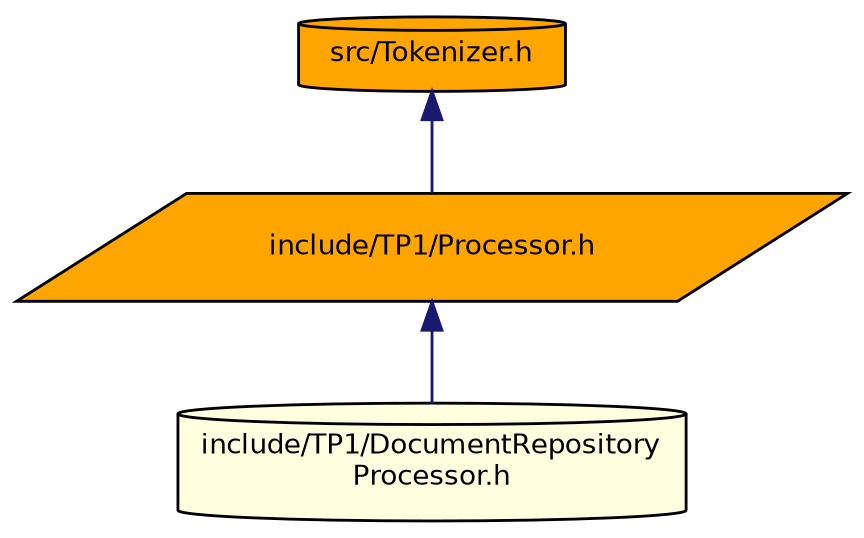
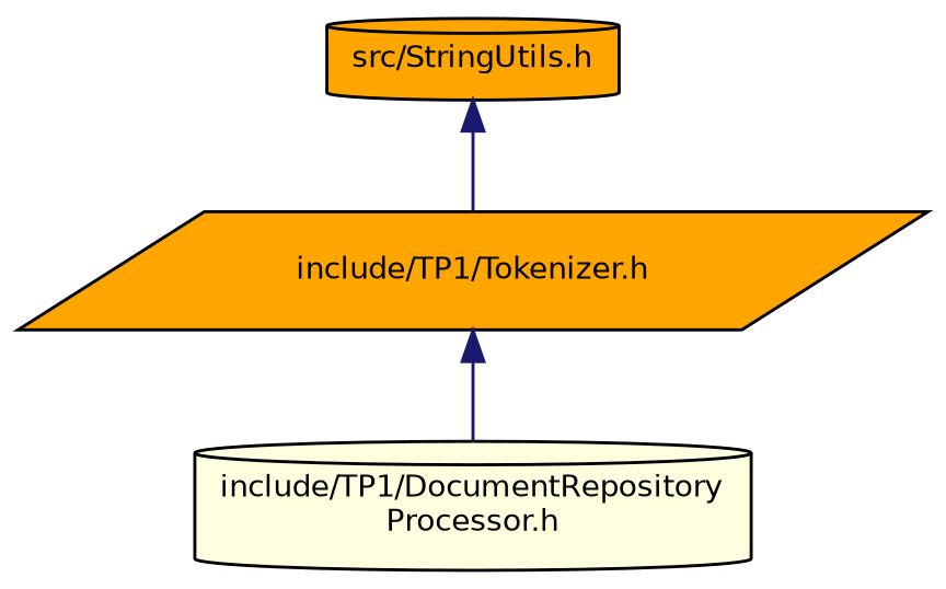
  digraph {
    node [color=black fillcolor=orange fontname=Helvetica fontsize=10 shape=cylinder style=filled]
    edge [color=midnightblue dir=back fontname=Helvetica fontsize=10 labelfontname=Helvetica labelfontsize=10 style=solid]
-   n1 [fontcolor=black height=0.2 label="src/Tokenizer.h" width=0.4]
-   n2 [height=0.2 label="include/TP1/Processor.h" shape=parallelogram width=0.4]
+   n1 [fontcolor=black height=0.2 label="src/StringUtils.h" width=0.4]
+   n2 [height=0.2 label="include/TP1/Tokenizer.h" shape=parallelogram width=0.4]
    n3 [fillcolor=lightyellow height=0.2 label="include/TP1/DocumentRepository\lProcessor.h" width=0.4]
    n1 -> n2
    n2 -> n3
  }
